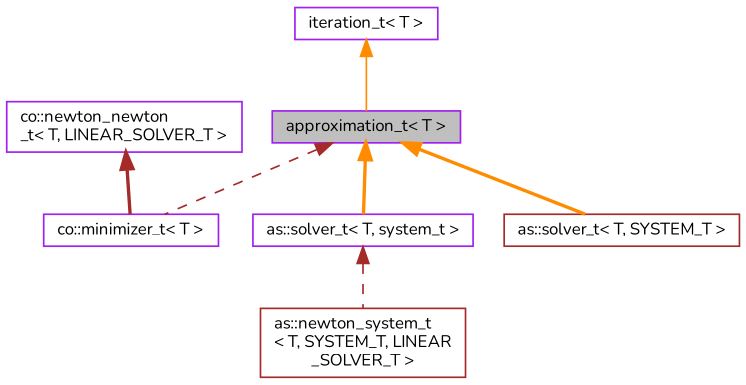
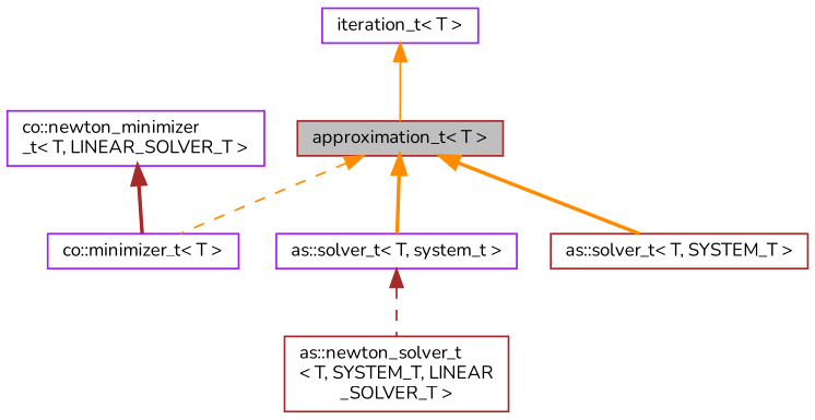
  digraph {
    fontname=Nunito
    rankdir=TB
    node [color=purple fillcolor=white fontname=Nunito fontsize=10 shape=record style=filled]
    edge [color=darkorange dir=back fontname=Nunito fontsize=10 labelfontname=Helvetica labelfontsize=10 style=bold]
-   n1 [fillcolor=grey75 fontcolor=black height=0.2 label="approximation_t\< T \>" width=0.4]
+   n1 [color=brown fillcolor=grey75 fontcolor=black height=0.2 label="approximation_t\< T \>" width=0.4]
    n2 [height=0.2 label="as::solver_t\< T, system_t \>" width=0.4]
    n3 [color=brown height=0.2 label="as::solver_t\< T, SYSTEM_T \>" width=0.4]
    n4 [height=0.2 label="co::minimizer_t\< T \>" width=0.4]
-   n5 [color=brown height=0.2 label="as::newton_system_t\l\< T, SYSTEM_T, LINEAR\l_SOLVER_T \>" width=0.4]
+   n5 [color=brown height=0.2 label="as::newton_solver_t\l\< T, SYSTEM_T, LINEAR\l_SOLVER_T \>" width=0.4]
    n6 [height=0.2 label="iteration_t\< T \>" width=0.4]
-   n7 [height=0.2 label="co::newton_newton\l_t\< T, LINEAR_SOLVER_T \>" width=0.4]
+   n7 [height=0.2 label="co::newton_minimizer\l_t\< T, LINEAR_SOLVER_T \>" width=0.4]
    n1 -> n2
    n1 -> n3
-   n1 -> n4 [color=brown style=dashed]
+   n1 -> n4 [style=dashed]
    n2 -> n5 [color=brown style=dashed]
    n6 -> n1 [style=solid]
    n7 -> n4 [color=brown]
  }
